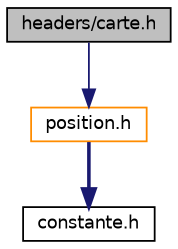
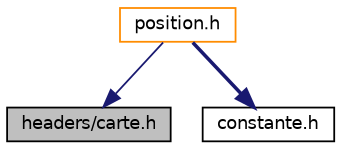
  digraph {
    node [color=black fillcolor=white fontname=Helvetica fontsize=10 shape=record style=filled]
    edge [color=midnightblue fontname=Helvetica fontsize=10 labelfontname=Helvetica labelfontsize=10]
    n1 [fillcolor=grey75 fontcolor=black height=0.2 label="headers/carte.h" width=0.4]
    n2 [color=darkorange height=0.2 label="position.h" width=0.4]
    n3 [height=0.2 label="constante.h" width=0.4]
-   n1 -> n2 [style=solid]
+   n2 -> n1 [style=solid]
    n2 -> n3 [style=bold]
  }
